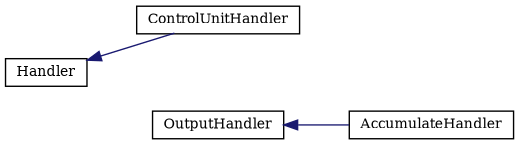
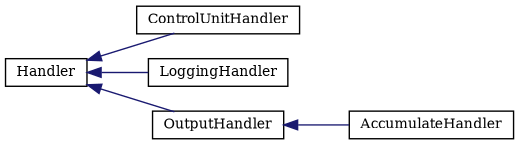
  digraph {
    fontname="DejaVu Serif"
    rankdir=LR
    node [color=black fillcolor=white fontname="DejaVu Serif" fontsize=10 shape=record style=filled]
    edge [color=midnightblue dir=back fontname="DejaVu Serif" fontsize=10 labelfontname=Helvetica labelfontsize=10 style=solid]
    n1 [height=0.2 label=Handler width=0.4]
    n2 [height=0.2 label=ControlUnitHandler width=0.4]
+   n3 [height=0.2 label=LoggingHandler width=0.4]
    n4 [height=0.2 label=OutputHandler width=0.4]
    n5 [height=0.2 label=AccumulateHandler width=0.4]
    n1 -> n2
+   n1 -> n3
+   n1 -> n4
    n4 -> n5
  }
